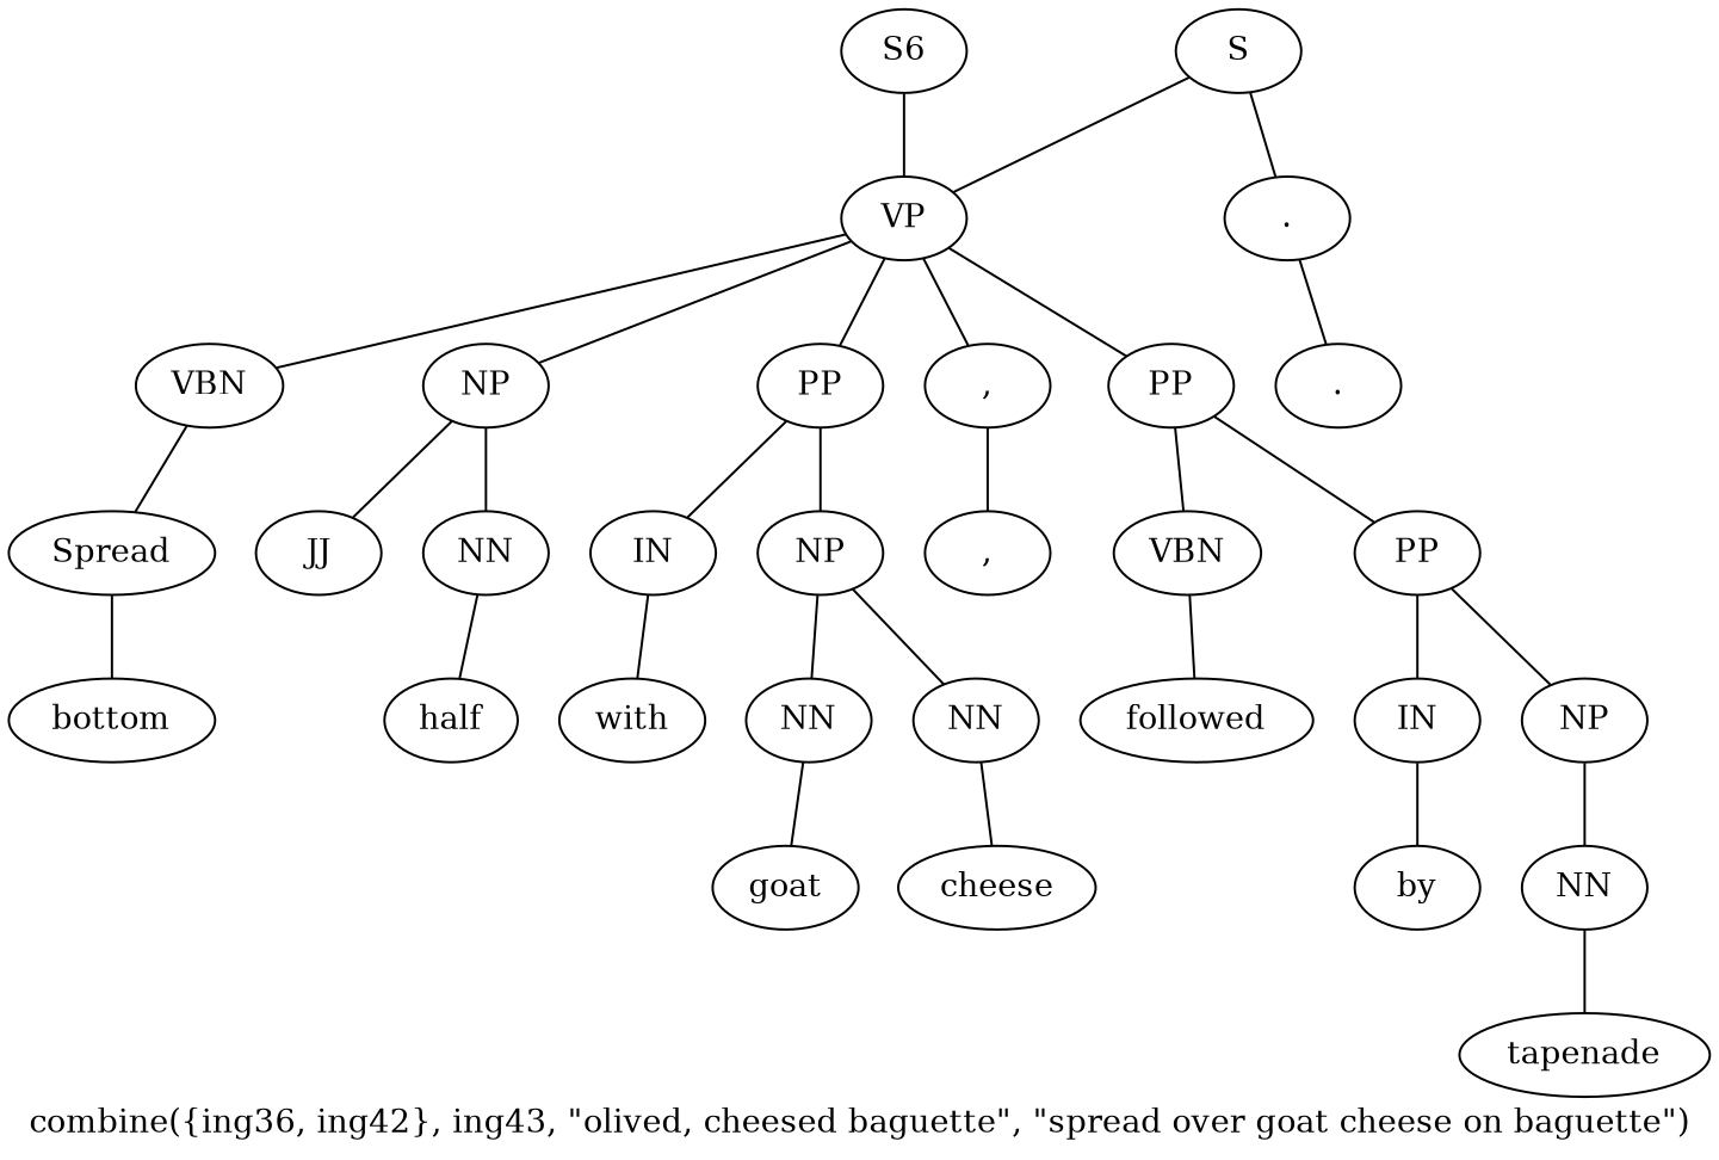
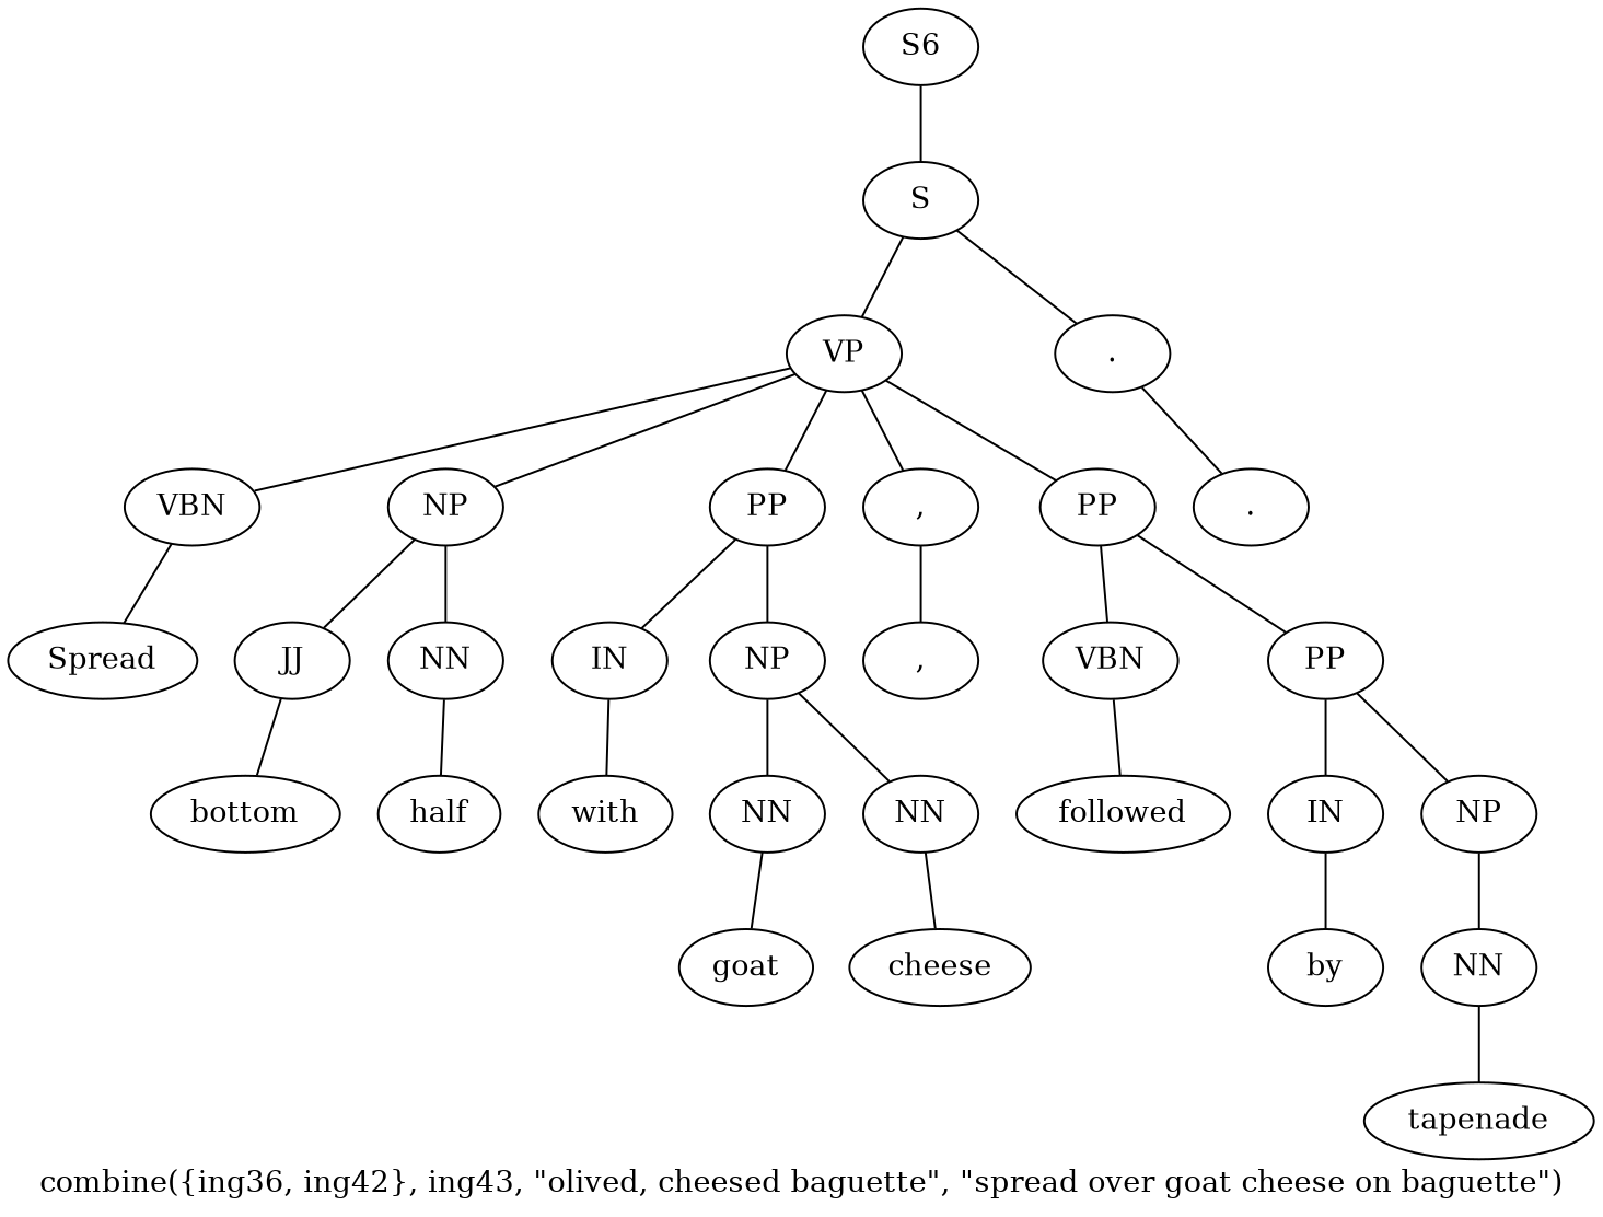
  graph {
    label="combine({ing36, ing42}, ing43, \"olived, cheesed baguette\", \"spread over goat cheese on baguette\")"
    n1 [label=S6]
    n2 [label=S]
    n3 [label=VP]
    n4 [label="."]
    n5 [label=VBN]
    n6 [label=NP]
    n7 [label=PP]
    n8 [label=","]
    n9 [label=PP]
    n10 [label="."]
    n11 [label=Spread]
    n12 [label=JJ]
    n13 [label=NN]
    n14 [label=IN]
    n15 [label=NP]
    n16 [label=","]
    n17 [label=VBN]
    n18 [label=PP]
    n19 [label=bottom]
    n20 [label=half]
    n21 [label=with]
    n22 [label=NN]
    n23 [label=NN]
    n24 [label=goat]
    n25 [label=cheese]
    n26 [label=followed]
    n27 [label=IN]
    n28 [label=NP]
    n29 [label=by]
    n30 [label=NN]
    n31 [label=tapenade]
-   n1 -- n3
+   n1 -- n2
    n2 -- n3
    n2 -- n4
    n3 -- n5
    n3 -- n6
    n3 -- n7
    n3 -- n8
    n3 -- n9
    n4 -- n10
    n5 -- n11
    n6 -- n12
    n6 -- n13
    n7 -- n14
    n7 -- n15
    n8 -- n16
    n9 -- n17
    n9 -- n18
-   n11 -- n19
+   n12 -- n19
    n13 -- n20
    n14 -- n21
    n15 -- n22
    n15 -- n23
    n17 -- n26
    n18 -- n27
    n18 -- n28
    n22 -- n24
    n23 -- n25
    n27 -- n29
    n28 -- n30
    n30 -- n31
  }
